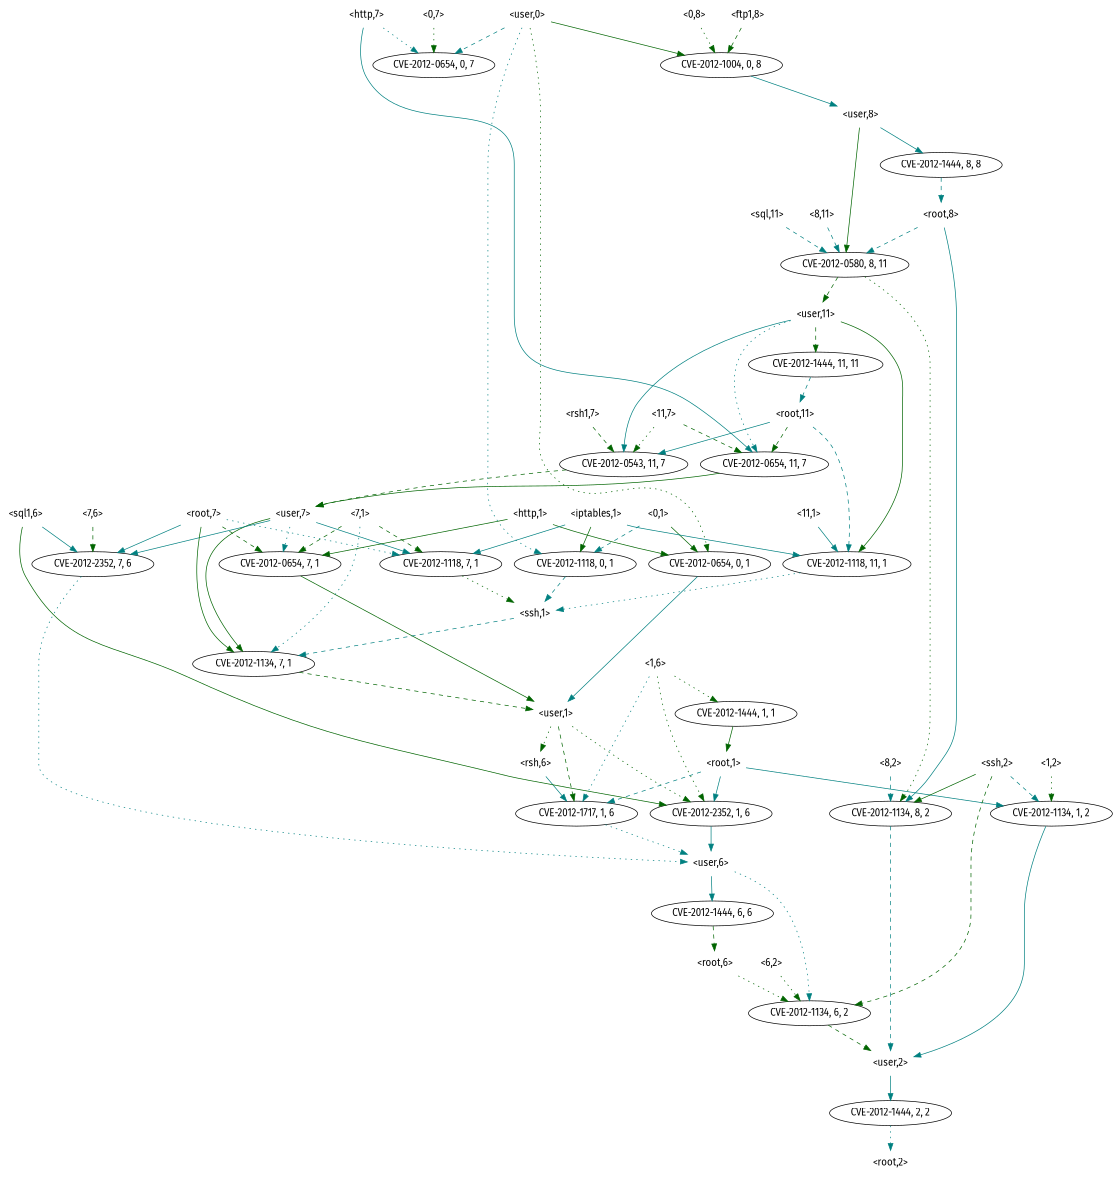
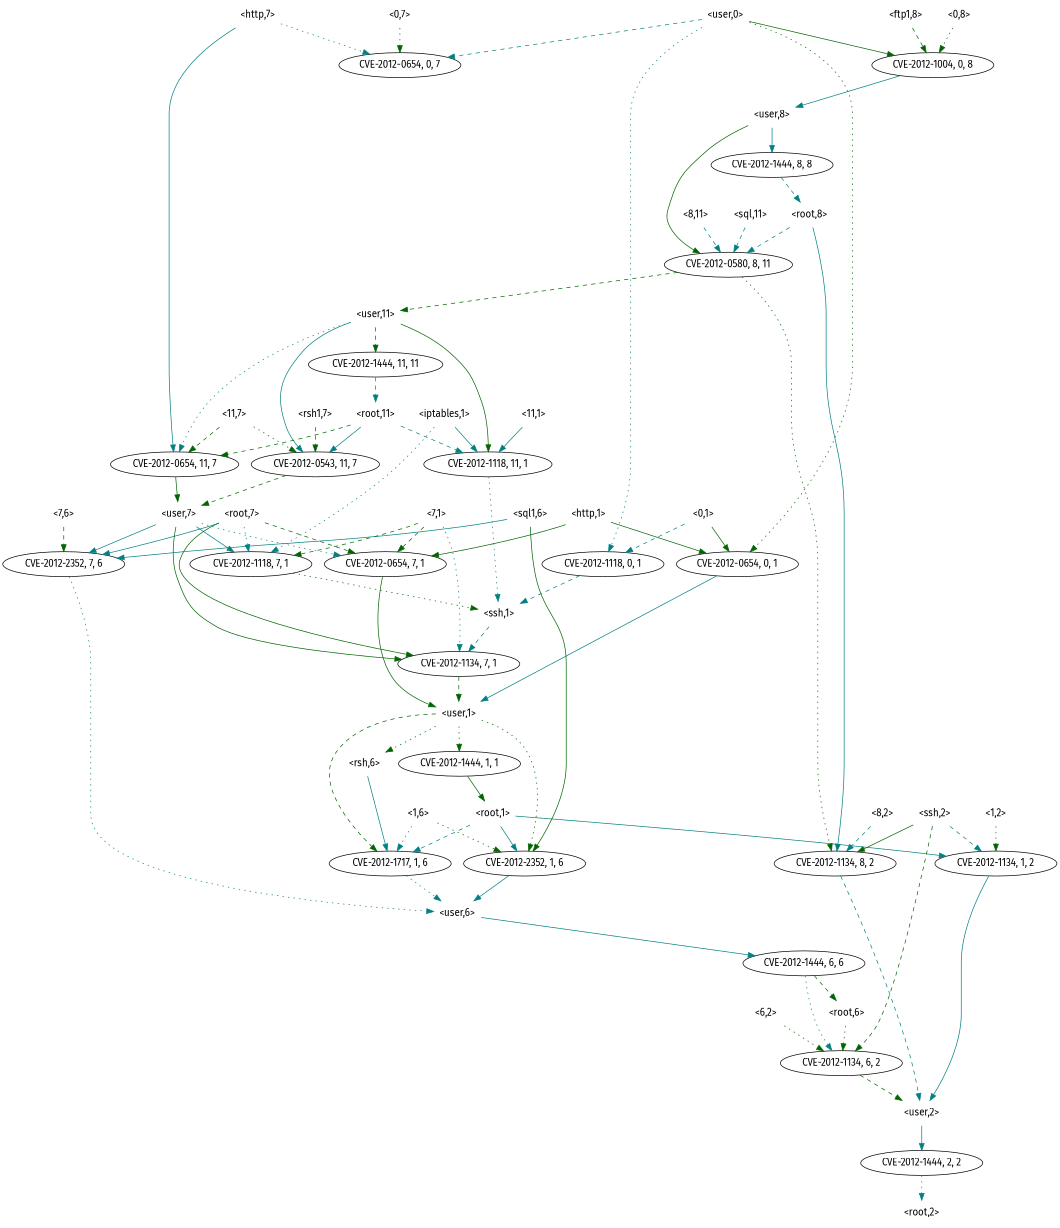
  strict digraph {
    fontname="Fira Sans"
    node [fontname="Fira Sans" shape=plaintext]
    edge [color=teal fontname="Fira Sans" style=solid]
    "<user,7>" [height=0.5 width=0.91667]
    n2 [height=0.5 label=<CVE-2012-1134, 7, 1> width=2.4499 shape=""]
    n3 [height=0.5 label=<CVE-2012-0654, 7, 1> width=2.4499 shape=""]
    n4 [height=0.5 label=<CVE-2012-2352, 7, 6> width=2.4499 shape=""]
    n5 [height=0.5 label=<CVE-2012-1118, 7, 1> width=2.4499 shape=""]
    "<user,1>" [height=0.5 width=0.91667]
    "<user,6>" [height=0.5 width=0.91667]
    "<ssh,1>" [height=0.5 width=0.84028]
    n9 [height=0.5 label=<CVE-2012-1717, 1, 6> width=2.4499 shape=""]
    n10 [height=0.5 label=<CVE-2012-2352, 1, 6> width=2.4499 shape=""]
    n11 [height=0.5 label=<CVE-2012-1444, 1, 1> width=2.4499 shape=""]
    "<rsh,6>" [height=0.5 width=0.81944]
    "<root,7>" [height=0.5 width=0.89583]
    n14 [height=0.5 label=<CVE-2012-1134, 6, 2> width=2.4499 shape=""]
    n15 [height=0.5 label=<CVE-2012-1444, 6, 6> width=2.4499 shape=""]
    n16 [height=0.5 label=<CVE-2012-1134, 1, 2> width=2.4499 shape=""]
    "<user,2>" [height=0.5 width=0.91667]
    "<root,1>" [height=0.5 width=0.89583]
    "<root,6>" [height=0.5 width=0.89583]
    n20 [height=0.5 label=<CVE-2012-0654, 11, 7> width=2.5686 shape=""]
    n21 [height=0.5 label=<CVE-2012-0580, 8, 11> width=2.5686 shape=""]
    "<user,11>" [height=0.5 width=1.0069]
    n23 [height=0.5 label=<CVE-2012-1134, 8, 2> width=2.4499 shape=""]
    n24 [height=0.5 label=<CVE-2012-0543, 11, 7> width=2.5686 shape=""]
    n25 [height=0.5 label=<CVE-2012-1118, 11, 1> width=2.5686 shape=""]
    n26 [height=0.5 label=<CVE-2012-1444, 11, 11> width=2.7013 shape=""]
    "<root,11>" [height=0.5 width=1]
    "<0,1>" [height=0.5 width=0.75]
    n29 [height=0.5 label=<CVE-2012-0654, 0, 1> width=2.4499 shape=""]
    n30 [height=0.5 label=<CVE-2012-1118, 0, 1> width=2.4499 shape=""]
    "<http,1>" [height=0.5 width=0.89583]
    "<0,8>" [height=0.5 width=0.75]
    n33 [height=0.5 label=<CVE-2012-1004, 0, 8> width=2.4499 shape=""]
    "<user,8>" [height=0.5 width=0.91667]
    n35 [height=0.5 label=<CVE-2012-1444, 8, 8> width=2.4499 shape=""]
    "<root,8>" [height=0.5 width=0.89583]
    n37 [height=0.5 label=<CVE-2012-1444, 2, 2> width=2.4499 shape=""]
    "<sql1,6>" [height=0.5 width=0.91667]
    "<iptables,1>" [height=0.5 width=1.1944]
    "<root,2>" [height=0.5 width=0.89583]
    "<8,11>" [height=0.5 width=0.78472]
    n42 [height=0.5 label=<CVE-2012-0654, 0, 7> width=2.4499 shape=""]
    "<8,2>" [height=0.5 width=0.75]
    "<rsh1,7>" [height=0.5 width=0.92361]
    "<sql,11>" [height=0.5 width=0.91667]
    "<ssh,2>" [height=0.5 width=0.84028]
    "<7,1>" [height=0.5 width=0.75]
    "<ftp1,8>" [height=0.5 width=0.89583]
    "<6,2>" [height=0.5 width=0.75]
    "<11,1>" [height=0.5 width=0.78472]
    "<user,0>" [height=0.5 width=0.91667]
    "<1,6>" [height=0.5 width=0.75]
    "<11,7>" [height=0.5 width=0.78472]
    "<1,2>" [height=0.5 width=0.75]
    "<7,6>" [height=0.5 width=0.75]
    "<http,7>" [height=0.5 width=0.89583]
    "<0,7>" [height=0.5 width=0.75]
    "<user,7>" -> n2 [color=darkgreen]
    "<user,7>" -> n3 [style=dotted]
    "<user,7>" -> n4
    "<user,7>" -> n5
    n2 -> "<user,1>" [color=darkgreen style=dashed]
    n3 -> "<user,1>" [color=darkgreen]
    n4 -> "<user,6>" [style=dotted]
    n5 -> "<ssh,1>" [color=darkgreen style=dotted]
    "<user,1>" -> n9 [color=darkgreen style=dashed]
    "<user,1>" -> n10 [color=darkgreen style=dotted]
-   "<1,6>" -> n11 [color=darkgreen style=dotted]
+   "<user,1>" -> n11 [color=darkgreen style=dotted]
    "<user,1>" -> "<rsh,6>" [color=darkgreen style=dotted]
-   "<user,6>" -> n14 [style=dotted]
+   n15 -> n14 [style=dotted]
    "<user,6>" -> n15
    "<ssh,1>" -> n2 [style=dashed]
    n9 -> "<user,6>" [style=dotted]
    n10 -> "<user,6>"
    n11 -> "<root,1>" [color=darkgreen]
    "<rsh,6>" -> n9
    "<root,7>" -> n2 [color=darkgreen]
    "<root,7>" -> n3 [color=darkgreen style=dashed]
    "<root,7>" -> n4
    "<root,7>" -> n5 [style=dotted]
    n14 -> "<user,2>" [color=darkgreen style=dashed]
    n15 -> "<root,6>" [color=darkgreen style=dashed]
    n16 -> "<user,2>"
    "<user,2>" -> n37
    "<root,1>" -> n9 [style=dashed]
    "<root,1>" -> n10
    "<root,1>" -> n16
    "<root,6>" -> n14 [color=darkgreen style=dotted]
    n20 -> "<user,7>" [color=darkgreen]
    n21 -> "<user,11>" [color=darkgreen style=dashed]
    n21 -> n23 [color=darkgreen style=dotted]
    "<user,11>" -> n20 [style=dotted]
    "<user,11>" -> n24
    "<user,11>" -> n25 [color=darkgreen]
    "<user,11>" -> n26 [color=darkgreen style=dashed]
    n23 -> "<user,2>" [style=dashed]
    n24 -> "<user,7>" [color=darkgreen style=dashed]
    n25 -> "<ssh,1>" [style=dotted]
    n26 -> "<root,11>" [style=dashed]
    "<root,11>" -> n20 [color=darkgreen style=dashed]
    "<root,11>" -> n24
    "<root,11>" -> n25 [style=dashed]
    "<0,1>" -> n29 [color=darkgreen]
    "<0,1>" -> n30 [style=dashed]
    n29 -> "<user,1>"
    n30 -> "<ssh,1>" [style=dashed]
    "<http,1>" -> n3 [color=darkgreen]
    "<http,1>" -> n29 [color=darkgreen]
    "<0,8>" -> n33 [color=darkgreen style=dotted]
    n33 -> "<user,8>"
    "<user,8>" -> n21 [color=darkgreen]
    "<user,8>" -> n35
    n35 -> "<root,8>" [style=dashed]
    "<root,8>" -> n21 [style=dashed]
    "<root,8>" -> n23
    n37 -> "<root,2>" [style=dotted]
    "<sql1,6>" -> n4
    "<sql1,6>" -> n10 [color=darkgreen]
-   "<iptables,1>" -> n5
+   "<iptables,1>" -> n5 [style=dotted]
    "<iptables,1>" -> n25
-   "<iptables,1>" -> n30 [color=darkgreen]
    "<8,11>" -> n21 [style=dashed]
    "<8,2>" -> n23 [style=dashed]
    "<rsh1,7>" -> n24 [color=darkgreen style=dashed]
    "<sql,11>" -> n21 [style=dashed]
    "<ssh,2>" -> n14 [color=darkgreen style=dashed]
    "<ssh,2>" -> n16 [style=dashed]
    "<ssh,2>" -> n23 [color=darkgreen]
    "<7,1>" -> n2 [style=dotted]
    "<7,1>" -> n3 [color=darkgreen style=dashed]
    "<7,1>" -> n5 [color=darkgreen style=dashed]
    "<ftp1,8>" -> n33 [color=darkgreen style=dashed]
    "<6,2>" -> n14 [color=darkgreen style=dotted]
    "<11,1>" -> n25
    "<user,0>" -> n29 [color=darkgreen style=dotted]
    "<user,0>" -> n30 [style=dotted]
    "<user,0>" -> n33 [color=darkgreen]
    "<user,0>" -> n42 [style=dashed]
    "<1,6>" -> n9 [style=dotted]
    "<1,6>" -> n10 [color=darkgreen style=dotted]
    "<11,7>" -> n20 [color=darkgreen style=dashed]
    "<11,7>" -> n24 [color=darkgreen style=dotted]
    "<1,2>" -> n16 [color=darkgreen style=dotted]
    "<7,6>" -> n4 [color=darkgreen style=dashed]
    "<http,7>" -> n20
    "<http,7>" -> n42 [style=dotted]
    "<0,7>" -> n42 [color=darkgreen style=dotted]
  }
